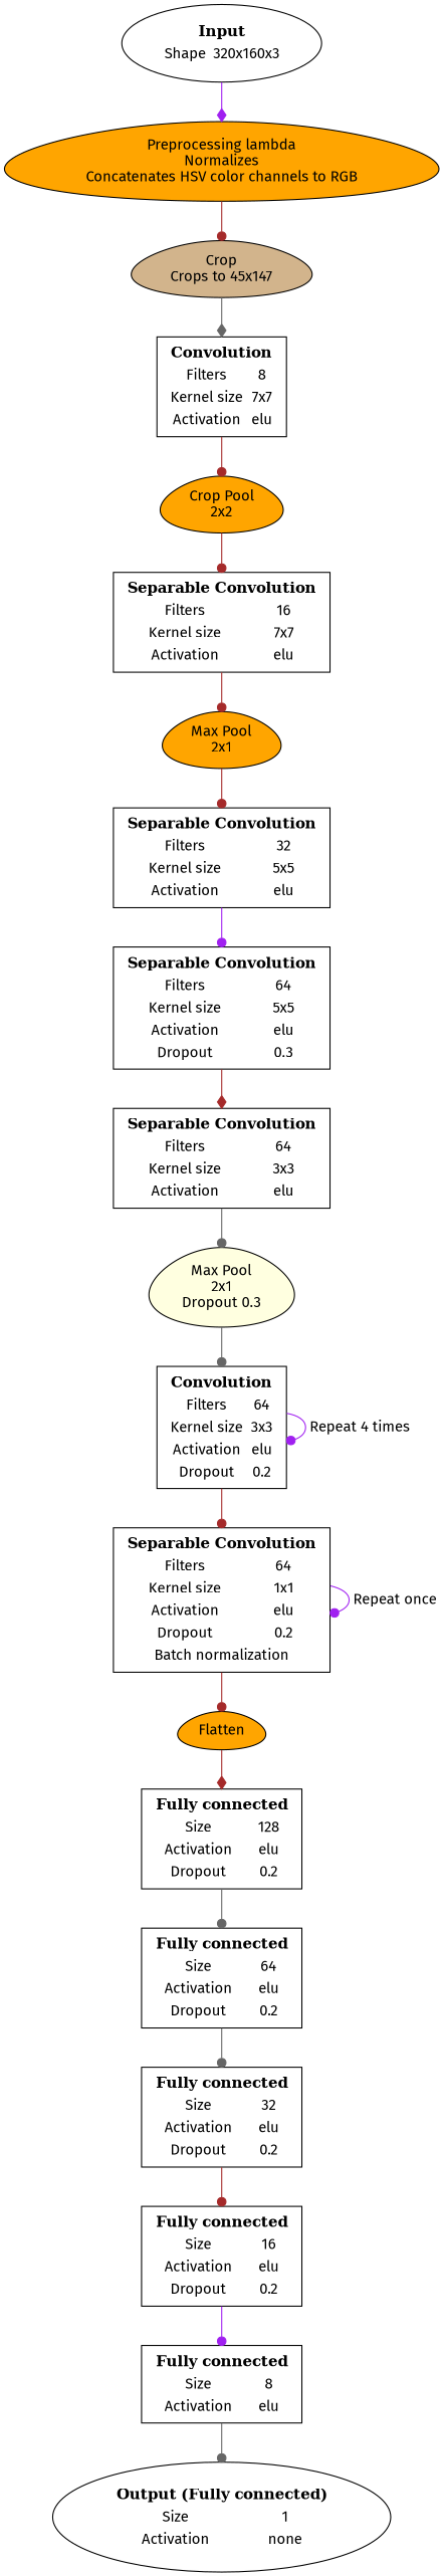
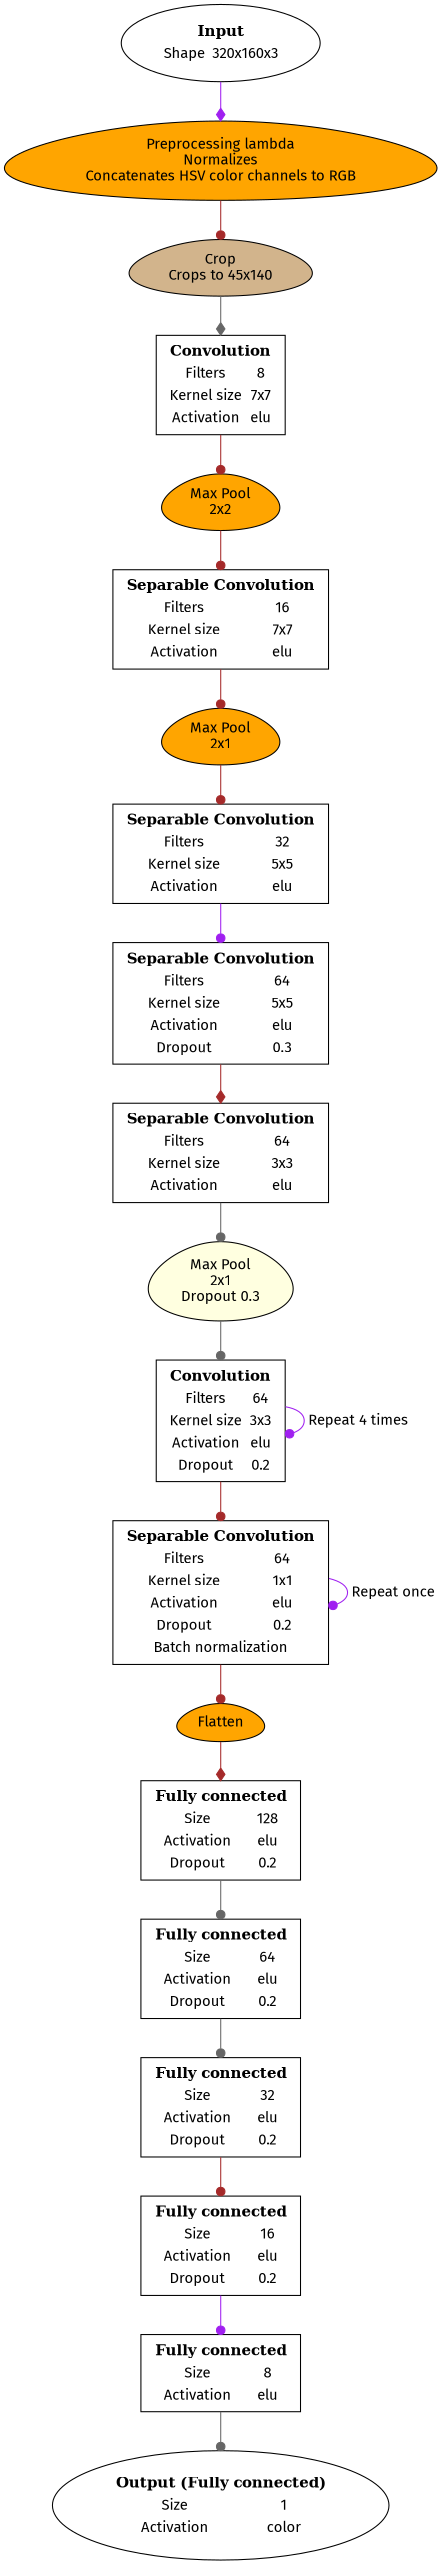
  digraph {
    fontname="Fira Sans"
    node [fontname="Fira Sans" shape=box]
    edge [arrowhead=dot color=brown fontname="Fira Sans"]
    n1 [label=<       <table BORDER="0">         <tr>           <td colspan="2"><font face="Times-Bold">Input</font></td>         </tr>         <tr>           <td>Shape</td>           <td>320x160x3</td>         </tr>       </table>     > shape=ellipse]
    n2 [fillcolor=orange label="Preprocessing lambda\nNormalizes\nConcatenates HSV color channels to RGB" shape=egg style=filled]
-   n3 [fillcolor=tan label="Crop\nCrops to 45x147" shape=egg style=filled]
+   n3 [fillcolor=tan label="Crop\nCrops to 45x140" shape=egg style=filled]
    n4 [label=<       <table BORDER="0">         <tr>           <td colspan="2"><font face="Times-Bold">Convolution</font></td>         </tr>         <tr>           <td>Filters</td>           <td>8</td>         </tr>         <tr>           <td>Kernel size</td>           <td>7x7</td>         </tr>         <tr>           <td>Activation</td>           <td>elu</td>         </tr>       </table>     >]
-   n5 [fillcolor=orange label="Crop Pool\n2x2" shape=egg style=filled]
+   n5 [fillcolor=orange label="Max Pool\n2x2" shape=egg style=filled]
    n6 [label=<       <table BORDER="0">         <tr>           <td colspan="2"><font face="Times-Bold">Separable Convolution</font></td>         </tr>         <tr>           <td>Filters</td>           <td>16</td>         </tr>         <tr>           <td>Kernel size</td>           <td>7x7</td>         </tr>         <tr>           <td>Activation</td>           <td>elu</td>         </tr>       </table>     >]
    n7 [fillcolor=orange label="Max Pool\n2x1" shape=egg style=filled]
    n8 [label=<       <table BORDER="0">         <tr>           <td colspan="2"><font face="Times-Bold">Separable Convolution</font></td>         </tr>         <tr>           <td>Filters</td>           <td>32</td>         </tr>         <tr>           <td>Kernel size</td>           <td>5x5</td>         </tr>         <tr>           <td>Activation</td>           <td>elu</td>         </tr>       </table>     >]
    n9 [label=<       <table BORDER="0">         <tr>           <td colspan="2"><font face="Times-Bold">Separable Convolution</font></td>         </tr>         <tr>           <td>Filters</td>           <td>64</td>         </tr>         <tr>           <td>Kernel size</td>           <td>5x5</td>         </tr>         <tr>           <td>Activation</td>           <td>elu</td>         </tr>         <tr>           <td>Dropout</td>           <td>0.3</td>         </tr>       </table>     >]
    n10 [label=<       <table BORDER="0">         <tr>           <td colspan="2"><font face="Times-Bold">Separable Convolution</font></td>         </tr>         <tr>           <td>Filters</td>           <td>64</td>         </tr>         <tr>           <td>Kernel size</td>           <td>3x3</td>         </tr>         <tr>           <td>Activation</td>           <td>elu</td>         </tr>       </table>     >]
    n11 [fillcolor=lightyellow label="Max Pool\n2x1\nDropout 0.3" shape=egg style=filled]
    n12 [label=<       <table BORDER="0">         <tr>           <td colspan="2"><font face="Times-Bold">Convolution</font></td>         </tr>         <tr>           <td>Filters</td>           <td>64</td>         </tr>         <tr>           <td>Kernel size</td>           <td>3x3</td>         </tr>         <tr>           <td>Activation</td>           <td>elu</td>         </tr>         <tr>           <td>Dropout</td>           <td>0.2</td>         </tr>       </table>     >]
    n13 [label=<       <table BORDER="0">         <tr>           <td colspan="2"><font face="Times-Bold">Separable Convolution</font></td>         </tr>         <tr>           <td>Filters</td>           <td>64</td>         </tr>         <tr>           <td>Kernel size</td>           <td>1x1</td>         </tr>         <tr>           <td>Activation</td>           <td>elu</td>         </tr>         <tr>           <td>Dropout</td>           <td>0.2</td>         </tr>         <tr>           <td colspan="2">Batch normalization</td>         </tr>       </table>     >]
    n14 [fillcolor=orange label=Flatten shape=egg style=filled]
    n15 [label=<       <table BORDER="0">         <tr>           <td colspan="2"><font face="Times-Bold">Fully connected</font></td>         </tr>         <tr>           <td>Size</td>           <td>128</td>         </tr>         <tr>           <td>Activation</td>           <td>elu</td>         </tr>         <tr>           <td>Dropout</td>           <td>0.2</td>         </tr>       </table>     >]
    n16 [label=<       <table BORDER="0">         <tr>           <td colspan="2"><font face="Times-Bold">Fully connected</font></td>         </tr>         <tr>           <td>Size</td>           <td>64</td>         </tr>         <tr>           <td>Activation</td>           <td>elu</td>         </tr>         <tr>           <td>Dropout</td>           <td>0.2</td>         </tr>       </table>     >]
    n17 [label=<       <table BORDER="0">         <tr>           <td colspan="2"><font face="Times-Bold">Fully connected</font></td>         </tr>         <tr>           <td>Size</td>           <td>32</td>         </tr>         <tr>           <td>Activation</td>           <td>elu</td>         </tr>         <tr>           <td>Dropout</td>           <td>0.2</td>         </tr>       </table>     >]
    n18 [label=<       <table BORDER="0">         <tr>           <td colspan="2"><font face="Times-Bold">Fully connected</font></td>         </tr>         <tr>           <td>Size</td>           <td>16</td>         </tr>         <tr>           <td>Activation</td>           <td>elu</td>         </tr>         <tr>           <td>Dropout</td>           <td>0.2</td>         </tr>       </table>     >]
    n19 [label=<       <table BORDER="0">         <tr>           <td colspan="2"><font face="Times-Bold">Fully connected</font></td>         </tr>         <tr>           <td>Size</td>           <td>8</td>         </tr>         <tr>           <td>Activation</td>           <td>elu</td>         </tr>       </table>     >]
-   n20 [label=<       <table BORDER="0">         <tr>           <td colspan="2"><font face="Times-Bold">Output (Fully connected)</font></td>         </tr>         <tr>           <td>Size</td>           <td>1</td>         </tr>         <tr>           <td>Activation</td>           <td>none</td>         </tr>       </table>     > shape=ellipse]
+   n20 [label=<       <table BORDER="0">         <tr>           <td colspan="2"><font face="Times-Bold">Output (Fully connected)</font></td>         </tr>         <tr>           <td>Size</td>           <td>1</td>         </tr>         <tr>           <td>Activation</td>           <td>color</td>         </tr>       </table>     > shape=ellipse]
    n1 -> n2 [arrowhead=diamond color=purple]
    n2 -> n3
    n3 -> n4 [arrowhead=diamond color=gray40]
    n4 -> n5
    n5 -> n6
    n6 -> n7
    n7 -> n8
    n8 -> n9 [color=purple]
    n9 -> n10 [arrowhead=diamond]
    n10 -> n11 [color=gray40]
    n11 -> n12 [color=gray40]
    n12 -> n12 [color=purple label=" Repeat 4 times"]
    n12 -> n13
    n13 -> n13 [color=purple label=" Repeat once"]
    n13 -> n14
    n14 -> n15 [arrowhead=diamond]
    n15 -> n16 [color=gray40]
    n16 -> n17 [color=gray40]
    n17 -> n18
    n18 -> n19 [color=purple]
    n19 -> n20 [color=gray40]
  }
